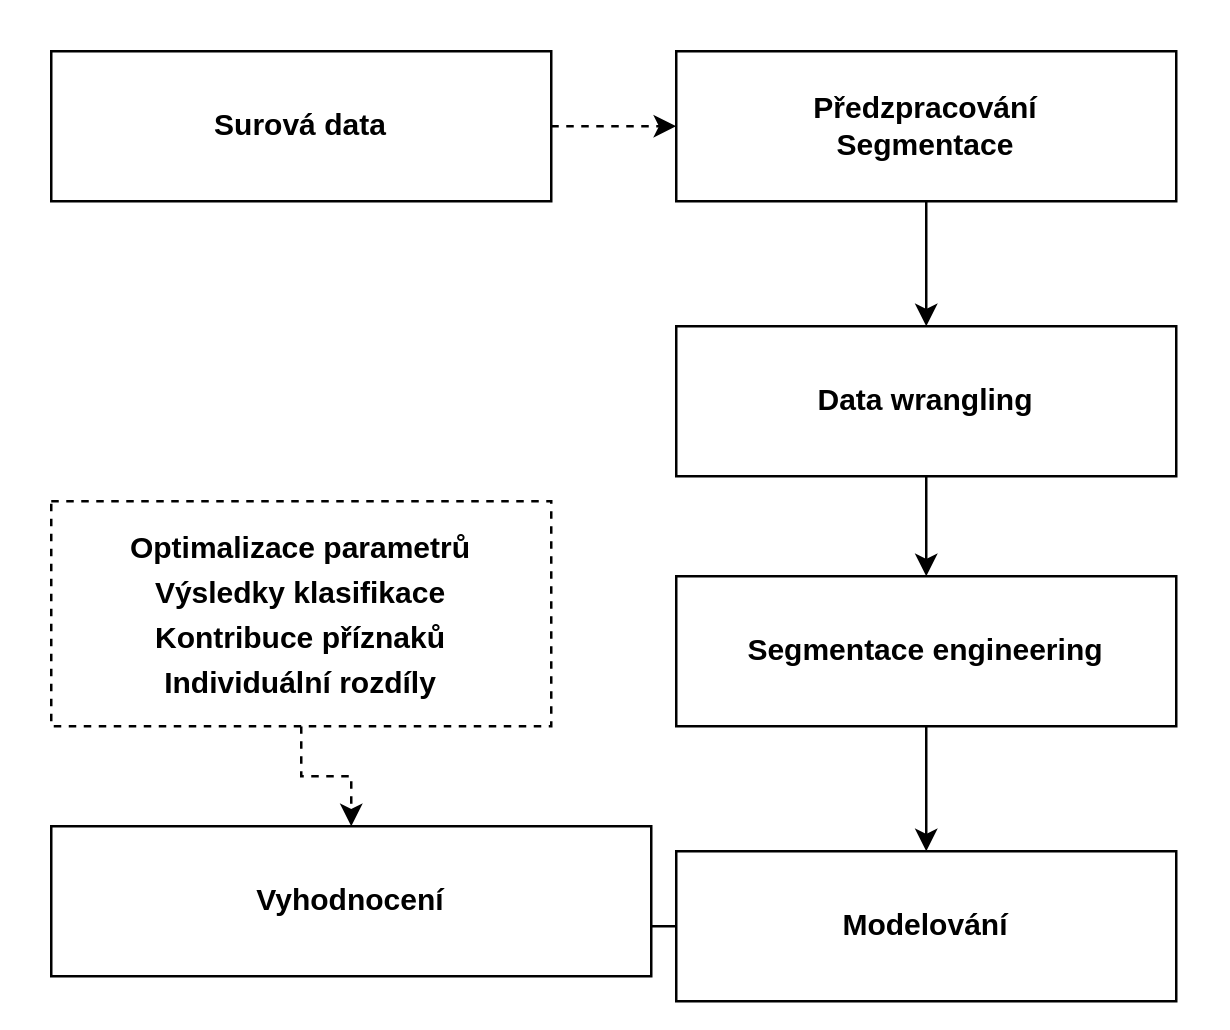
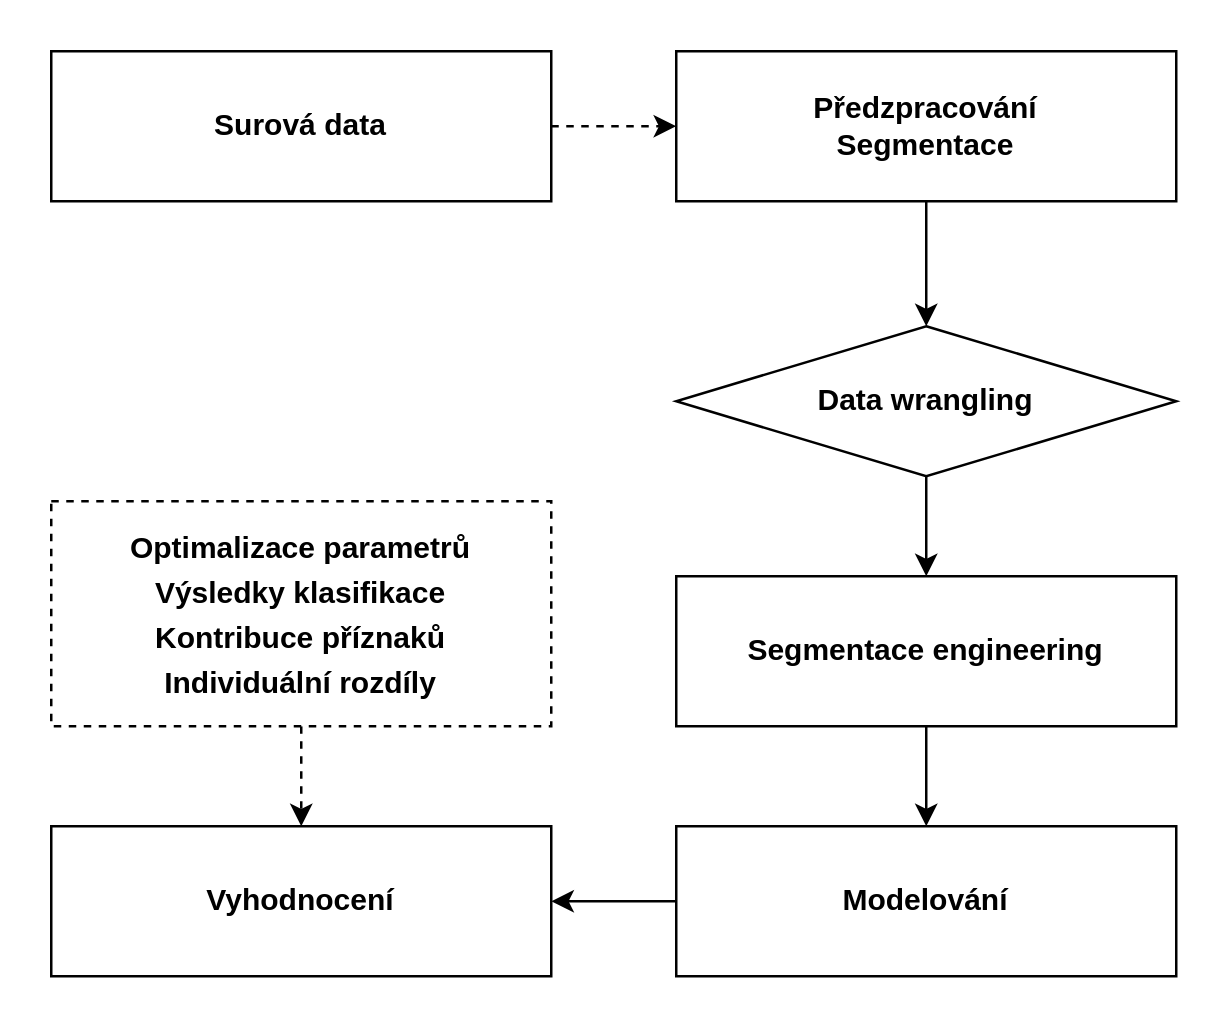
  <mxCell id="0" />
  <mxCell id="1" parent="0" />
  <mxCell id="2" value="" style="edgeStyle=orthogonalEdgeStyle;rounded=0;orthogonalLoop=1;jettySize=auto;html=1;dashed=1;" parent="1" source="3" target="14" edge="1"><mxGeometry relative="1" as="geometry" /></mxCell>
  <mxCell id="3" value="&lt;b&gt;Surová data&lt;/b&gt;" style="rounded=0;whiteSpace=wrap;html=1;" parent="1" vertex="1"><mxGeometry x="20" y="20" width="200" height="60" as="geometry" /></mxCell>
  <mxCell id="4" value="" style="edgeStyle=orthogonalEdgeStyle;rounded=0;orthogonalLoop=1;jettySize=auto;html=1;" parent="1" source="5" target="9" edge="1"><mxGeometry relative="1" as="geometry" /></mxCell>
  <mxCell id="5" value="&lt;b&gt;Segmentace engineering&lt;/b&gt;" style="rounded=0;whiteSpace=wrap;html=1;" parent="1" vertex="1"><mxGeometry x="270" y="230" width="200" height="60" as="geometry" /></mxCell>
  <mxCell id="6" value="" style="edgeStyle=orthogonalEdgeStyle;rounded=0;orthogonalLoop=1;jettySize=auto;html=1;" parent="1" source="7" target="5" edge="1"><mxGeometry relative="1" as="geometry" /></mxCell>
- <mxCell id="7" value="&lt;b&gt;Data wrangling&lt;br&gt;&lt;/b&gt;" style="rounded=0;whiteSpace=wrap;html=1;" parent="1" vertex="1"><mxGeometry x="270" y="130" width="200" height="60" as="geometry" /></mxCell>
+ <mxCell id="7" value="&lt;b&gt;Data wrangling&lt;br&gt;&lt;/b&gt;" style="rhombus;whiteSpace=wrap;html=1;" parent="1" vertex="1"><mxGeometry x="270" y="130" width="200" height="60" as="geometry" /></mxCell>
  <mxCell id="8" value="" style="edgeStyle=orthogonalEdgeStyle;rounded=0;orthogonalLoop=1;jettySize=auto;html=1;" parent="1" source="9" target="10" edge="1"><mxGeometry relative="1" as="geometry" /></mxCell>
- <mxCell id="9" value="&lt;b&gt;Modelování&lt;/b&gt;" style="rounded=0;whiteSpace=wrap;html=1;" parent="1" vertex="1"><mxGeometry x="270" y="340" width="200" height="60" as="geometry" /></mxCell>
- <mxCell id="10" value="&lt;b&gt;Vyhodnocení&lt;/b&gt;" style="rounded=0;whiteSpace=wrap;html=1;" parent="1" vertex="1"><mxGeometry x="20" y="330" width="240" height="60" as="geometry" /></mxCell>
+ <mxCell id="9" value="&lt;b&gt;Modelování&lt;/b&gt;" style="rounded=0;whiteSpace=wrap;html=1;" parent="1" vertex="1"><mxGeometry x="270" y="330" width="200" height="60" as="geometry" /></mxCell>
+ <mxCell id="10" value="&lt;b&gt;Vyhodnocení&lt;/b&gt;" style="rounded=0;whiteSpace=wrap;html=1;" parent="1" vertex="1"><mxGeometry x="20" y="330" width="200" height="60" as="geometry" /></mxCell>
  <mxCell id="11" value="" style="edgeStyle=orthogonalEdgeStyle;rounded=0;orthogonalLoop=1;jettySize=auto;html=1;dashed=1;" parent="1" source="12" target="10" edge="1"><mxGeometry relative="1" as="geometry" /></mxCell>
  <mxCell id="12" value="&lt;p style=&quot;line-height: 10%;&quot;&gt;&lt;/p&gt;&lt;div style=&quot;line-height: 50%;&quot; align=&quot;center&quot;&gt;&lt;b&gt;Optimalizace parametrů&lt;/b&gt;&lt;/div&gt;&lt;div style=&quot;line-height: 50%;&quot; align=&quot;center&quot;&gt;&lt;b&gt;&lt;br&gt;&lt;/b&gt;&lt;/div&gt;&lt;div style=&quot;line-height: 50%;&quot; align=&quot;center&quot;&gt;&lt;b&gt;&lt;br&gt;&lt;/b&gt;&lt;/div&gt;&lt;div style=&quot;line-height: 50%;&quot; align=&quot;center&quot;&gt;&lt;b&gt;Výsledky klasifikace&lt;/b&gt;&lt;br&gt;&lt;b&gt;&lt;br&gt;&lt;/b&gt;&lt;/div&gt;&lt;div style=&quot;line-height: 50%;&quot; align=&quot;center&quot;&gt;&lt;b&gt;&lt;br&gt;&lt;/b&gt;&lt;/div&gt;&lt;div style=&quot;line-height: 50%;&quot; align=&quot;center&quot;&gt;&lt;b&gt;Kontribuce příznaků&lt;/b&gt;&lt;/div&gt;&lt;div style=&quot;line-height: 50%;&quot; align=&quot;center&quot;&gt;&lt;br&gt;&lt;b&gt;&lt;br&gt;&lt;/b&gt;&lt;/div&gt;&lt;div style=&quot;line-height: 50%;&quot; align=&quot;center&quot;&gt;&lt;b&gt;Individuální rozdíly&lt;/b&gt;&lt;/div&gt;&lt;p&gt;&lt;/p&gt;" style="rounded=0;dashed=1;horizontal=1;spacingTop=0;spacing=2;whiteSpace=wrap;html=1;align=center;" parent="1" vertex="1"><mxGeometry x="20" y="200" width="200" height="90" as="geometry" /></mxCell>
  <mxCell id="13" value="" style="edgeStyle=orthogonalEdgeStyle;rounded=0;orthogonalLoop=1;jettySize=auto;html=1;" parent="1" source="14" target="7" edge="1"><mxGeometry relative="1" as="geometry" /></mxCell>
  <mxCell id="14" value="&lt;div&gt;&lt;b&gt;Předzpracování&lt;/b&gt;&lt;/div&gt;&lt;div&gt;&lt;b&gt;Segmentace&lt;br&gt;&lt;/b&gt;&lt;/div&gt;" style="rounded=0;whiteSpace=wrap;html=1;" parent="1" vertex="1"><mxGeometry x="270" y="20" width="200" height="60" as="geometry" /></mxCell>
